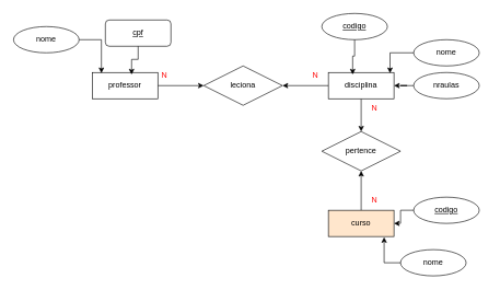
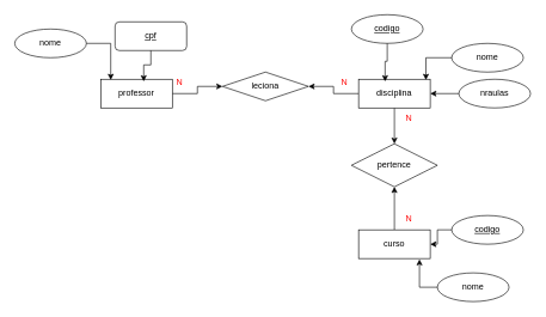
  <mxCell id="0" />
  <mxCell id="1" parent="0" />
- <mxCell id="2" value="leciona" style="shape=rhombus;perimeter=rhombusPerimeter;whiteSpace=wrap;html=1;align=center;" vertex="1" parent="1"><mxGeometry x="310" y="100" width="120" height="60" as="geometry" /></mxCell>
+ <mxCell id="2" value="leciona" style="shape=rhombus;perimeter=rhombusPerimeter;whiteSpace=wrap;html=1;align=center;" vertex="1" parent="1"><mxGeometry x="310" y="100" width="120" height="40" as="geometry" /></mxCell>
  <mxCell id="3" style="edgeStyle=orthogonalEdgeStyle;rounded=0;orthogonalLoop=1;jettySize=auto;html=1;entryX=0;entryY=0.5;entryDx=0;entryDy=0;" edge="1" parent="1" source="4" target="2"><mxGeometry relative="1" as="geometry" /></mxCell>
  <mxCell id="4" value="professor" style="whiteSpace=wrap;html=1;align=center;" vertex="1" parent="1"><mxGeometry x="140" y="110" width="100" height="40" as="geometry" /></mxCell>
  <mxCell id="5" style="edgeStyle=orthogonalEdgeStyle;rounded=0;orthogonalLoop=1;jettySize=auto;html=1;entryX=1;entryY=0.5;entryDx=0;entryDy=0;" edge="1" parent="1" source="7" target="2"><mxGeometry relative="1" as="geometry" /></mxCell>
  <mxCell id="6" style="edgeStyle=orthogonalEdgeStyle;rounded=0;orthogonalLoop=1;jettySize=auto;html=1;entryX=0.5;entryY=0;entryDx=0;entryDy=0;" edge="1" parent="1" source="7" target="18"><mxGeometry relative="1" as="geometry" /></mxCell>
  <mxCell id="7" value="disciplina" style="whiteSpace=wrap;html=1;align=center;" vertex="1" parent="1"><mxGeometry x="500" y="110" width="100" height="40" as="geometry" /></mxCell>
  <mxCell id="8" value="nome" style="ellipse;whiteSpace=wrap;html=1;align=center;" vertex="1" parent="1"><mxGeometry x="20" y="40" width="100" height="40" as="geometry" /></mxCell>
  <mxCell id="9" style="edgeStyle=orthogonalEdgeStyle;rounded=0;orthogonalLoop=1;jettySize=auto;html=1;entryX=0.14;entryY=0.025;entryDx=0;entryDy=0;entryPerimeter=0;" edge="1" parent="1" source="8" target="4"><mxGeometry relative="1" as="geometry" /></mxCell>
  <mxCell id="10" value="cpf" style="whiteSpace=wrap;html=1;align=center;fontStyle=4;rounded=1;" vertex="1" parent="1"><mxGeometry x="160" y="30" width="100" height="40" as="geometry" /></mxCell>
  <mxCell id="11" style="edgeStyle=orthogonalEdgeStyle;rounded=0;orthogonalLoop=1;jettySize=auto;html=1;entryX=0.6;entryY=0.075;entryDx=0;entryDy=0;entryPerimeter=0;" edge="1" parent="1" source="10" target="4"><mxGeometry relative="1" as="geometry" /></mxCell>
  <mxCell id="12" value="nome" style="ellipse;whiteSpace=wrap;html=1;align=center;" vertex="1" parent="1"><mxGeometry x="630" y="60" width="100" height="40" as="geometry" /></mxCell>
  <mxCell id="13" style="edgeStyle=orthogonalEdgeStyle;rounded=0;orthogonalLoop=1;jettySize=auto;html=1;entryX=0.94;entryY=0.025;entryDx=0;entryDy=0;entryPerimeter=0;" edge="1" parent="1" source="12" target="7"><mxGeometry relative="1" as="geometry" /></mxCell>
  <mxCell id="14" style="edgeStyle=orthogonalEdgeStyle;rounded=0;orthogonalLoop=1;jettySize=auto;html=1;entryX=1;entryY=0.5;entryDx=0;entryDy=0;" edge="1" parent="1" source="15" target="7"><mxGeometry relative="1" as="geometry" /></mxCell>
- <mxCell id="15" value="nraulas" style="ellipse;whiteSpace=wrap;html=1;align=center;" vertex="1" parent="1"><mxGeometry x="630" y="110" width="100" height="40" as="geometry" /></mxCell>
+ <mxCell id="15" value="nraulas" style="ellipse;whiteSpace=wrap;html=1;align=center;" vertex="1" parent="1"><mxGeometry x="640" y="110" width="100" height="40" as="geometry" /></mxCell>
  <mxCell id="16" value="codigo" style="ellipse;whiteSpace=wrap;html=1;align=center;fontStyle=4;" vertex="1" parent="1"><mxGeometry x="490" y="20" width="100" height="40" as="geometry" /></mxCell>
  <mxCell id="17" style="edgeStyle=orthogonalEdgeStyle;rounded=0;orthogonalLoop=1;jettySize=auto;html=1;entryX=0.37;entryY=0.075;entryDx=0;entryDy=0;entryPerimeter=0;" edge="1" parent="1" source="16" target="7"><mxGeometry relative="1" as="geometry" /></mxCell>
  <mxCell id="18" value="pertence" style="shape=rhombus;perimeter=rhombusPerimeter;whiteSpace=wrap;html=1;align=center;" vertex="1" parent="1"><mxGeometry x="490" y="200" width="120" height="60" as="geometry" /></mxCell>
  <mxCell id="19" style="edgeStyle=orthogonalEdgeStyle;rounded=0;orthogonalLoop=1;jettySize=auto;html=1;entryX=0.5;entryY=1;entryDx=0;entryDy=0;" edge="1" parent="1" source="20" target="18"><mxGeometry relative="1" as="geometry" /></mxCell>
- <mxCell id="20" value="curso" style="whiteSpace=wrap;html=1;align=center;fillColor=#ffe6cc;" vertex="1" parent="1"><mxGeometry x="500" y="320" width="100" height="40" as="geometry" /></mxCell>
+ <mxCell id="20" value="curso" style="whiteSpace=wrap;html=1;align=center;" vertex="1" parent="1"><mxGeometry x="500" y="320" width="100" height="40" as="geometry" /></mxCell>
  <mxCell id="21" value="nome" style="ellipse;whiteSpace=wrap;html=1;align=center;" vertex="1" parent="1"><mxGeometry x="610" y="380" width="100" height="40" as="geometry" /></mxCell>
  <mxCell id="22" style="edgeStyle=orthogonalEdgeStyle;rounded=0;orthogonalLoop=1;jettySize=auto;html=1;entryX=0.85;entryY=1.025;entryDx=0;entryDy=0;entryPerimeter=0;" edge="1" parent="1" source="21" target="20"><mxGeometry relative="1" as="geometry" /></mxCell>
  <mxCell id="23" style="edgeStyle=orthogonalEdgeStyle;rounded=0;orthogonalLoop=1;jettySize=auto;html=1;" edge="1" parent="1" source="24" target="20"><mxGeometry relative="1" as="geometry" /></mxCell>
  <mxCell id="24" value="codigo" style="ellipse;whiteSpace=wrap;html=1;align=center;fontStyle=4;" vertex="1" parent="1"><mxGeometry x="630" y="300" width="100" height="40" as="geometry" /></mxCell>
  <mxCell id="25" value="N" style="text;strokeColor=none;fillColor=none;spacingLeft=4;spacingRight=4;overflow=hidden;rotatable=0;points=[[0,0.5],[1,0.5]];portConstraint=eastwest;fontSize=12;whiteSpace=wrap;html=1;fontColor=#ff0000;" vertex="1" parent="1"><mxGeometry x="560" y="150" width="40" height="30" as="geometry" /></mxCell>
  <mxCell id="26" value="N" style="text;strokeColor=none;fillColor=none;spacingLeft=4;spacingRight=4;overflow=hidden;rotatable=0;points=[[0,0.5],[1,0.5]];portConstraint=eastwest;fontSize=12;whiteSpace=wrap;html=1;fontColor=#ff0000;" vertex="1" parent="1"><mxGeometry x="470" y="100" width="40" height="30" as="geometry" /></mxCell>
  <mxCell id="27" value="N" style="text;strokeColor=none;fillColor=none;spacingLeft=4;spacingRight=4;overflow=hidden;rotatable=0;points=[[0,0.5],[1,0.5]];portConstraint=eastwest;fontSize=12;whiteSpace=wrap;html=1;fontColor=#ff0000;" vertex="1" parent="1"><mxGeometry x="240" y="100" width="40" height="30" as="geometry" /></mxCell>
  <mxCell id="28" value="N" style="text;strokeColor=none;fillColor=none;spacingLeft=4;spacingRight=4;overflow=hidden;rotatable=0;points=[[0,0.5],[1,0.5]];portConstraint=eastwest;fontSize=12;whiteSpace=wrap;html=1;fontColor=#ff0000;" vertex="1" parent="1"><mxGeometry x="560" y="290" width="40" height="30" as="geometry" /></mxCell>
